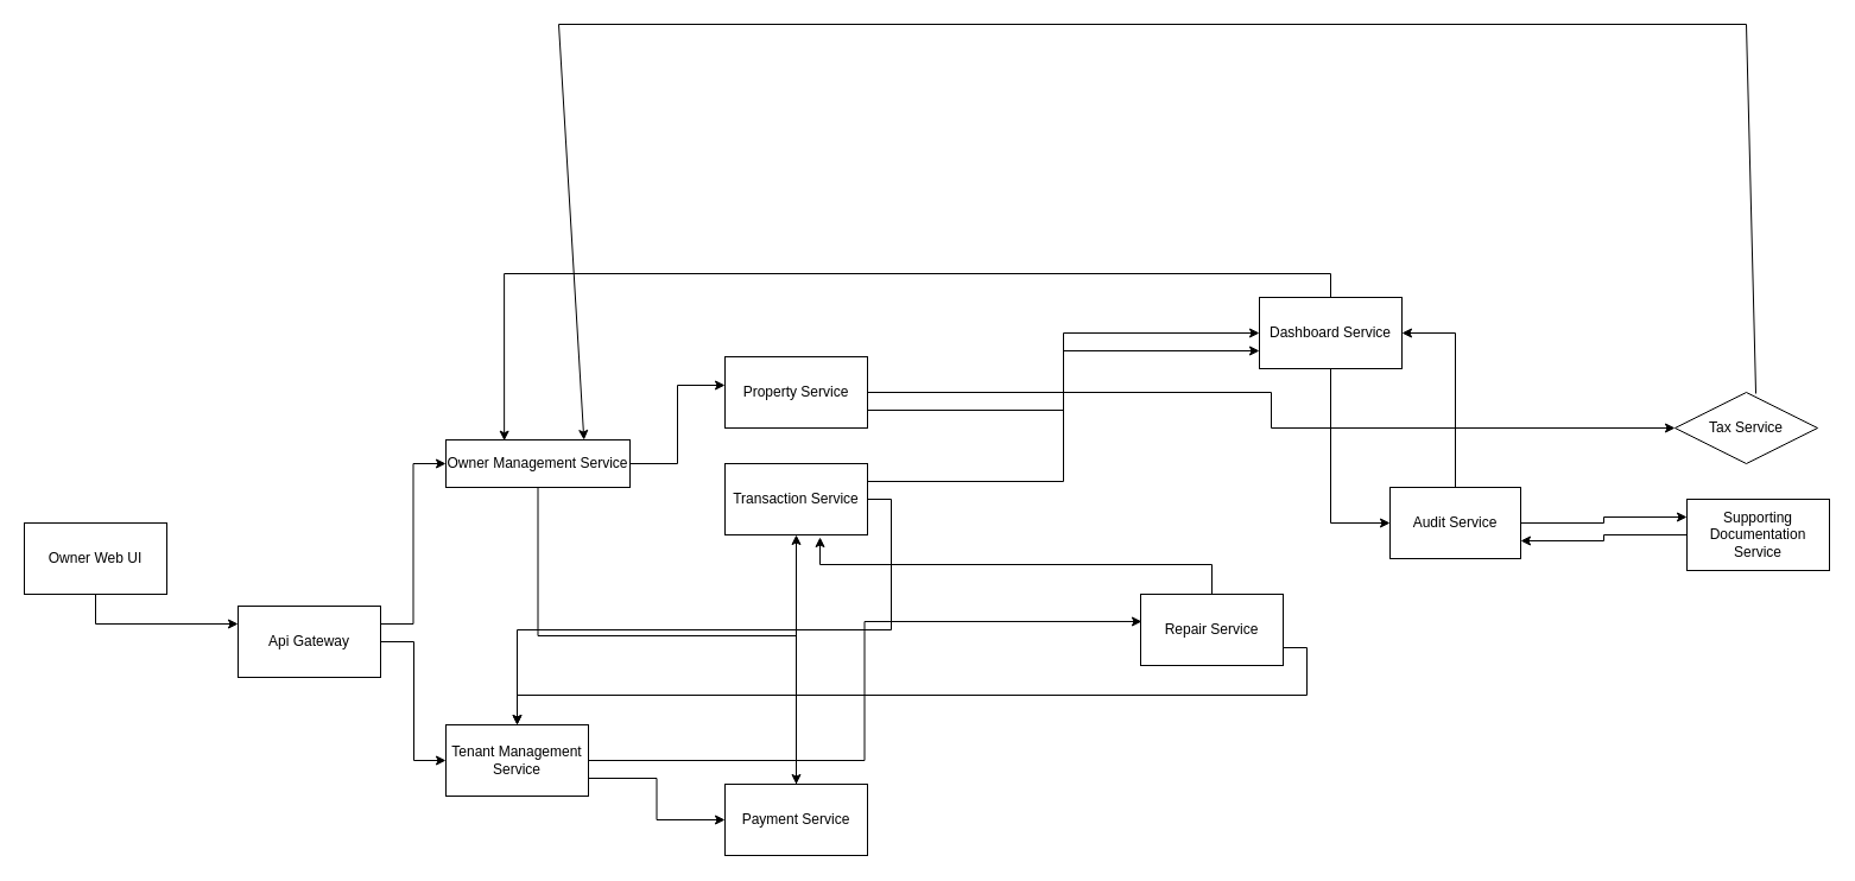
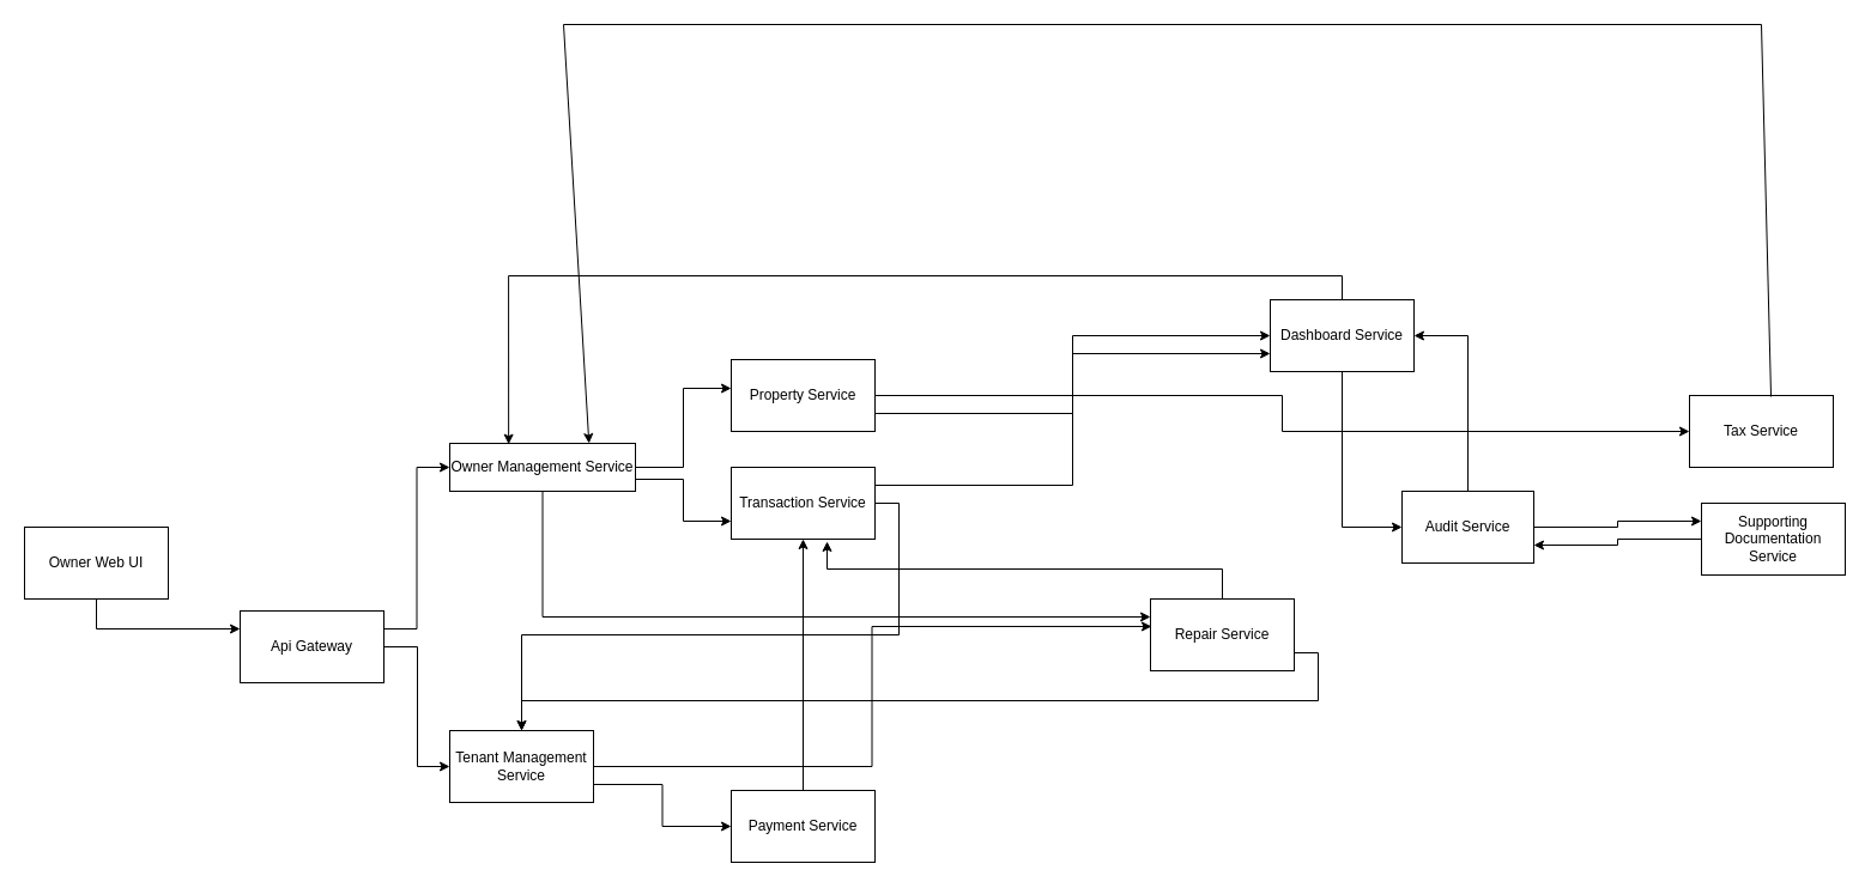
  <mxCell id="0" />
  <mxCell id="1" parent="0" />
  <mxCell id="2" style="edgeStyle=orthogonalEdgeStyle;rounded=0;orthogonalLoop=1;jettySize=auto;html=1;exitX=1;exitY=0.5;exitDx=0;exitDy=0;entryX=0;entryY=0.5;entryDx=0;entryDy=0;" edge="1" parent="1" source="4" target="7"><mxGeometry relative="1" as="geometry"><Array as="points"><mxPoint x="348" y="540" /><mxPoint x="348" y="640" /></Array></mxGeometry></mxCell>
  <mxCell id="3" style="edgeStyle=orthogonalEdgeStyle;rounded=0;orthogonalLoop=1;jettySize=auto;html=1;exitX=1;exitY=0.25;exitDx=0;exitDy=0;entryX=0;entryY=0.5;entryDx=0;entryDy=0;" edge="1" parent="1" source="4" target="11"><mxGeometry relative="1" as="geometry" /></mxCell>
  <mxCell id="4" value="Api Gateway&lt;br&gt;" style="rounded=0;whiteSpace=wrap;html=1;" vertex="1" parent="1"><mxGeometry x="200" y="510" width="120" height="60" as="geometry" /></mxCell>
  <mxCell id="5" style="edgeStyle=orthogonalEdgeStyle;rounded=0;orthogonalLoop=1;jettySize=auto;html=1;exitX=1;exitY=0.5;exitDx=0;exitDy=0;entryX=0.008;entryY=0.383;entryDx=0;entryDy=0;entryPerimeter=0;" edge="1" parent="1" source="7" target="28"><mxGeometry relative="1" as="geometry" /></mxCell>
  <mxCell id="6" style="edgeStyle=orthogonalEdgeStyle;rounded=0;orthogonalLoop=1;jettySize=auto;html=1;exitX=1;exitY=0.75;exitDx=0;exitDy=0;" edge="1" parent="1" source="7" target="30"><mxGeometry relative="1" as="geometry" /></mxCell>
  <mxCell id="7" value="Tenant Management Service&lt;br&gt;" style="rounded=0;whiteSpace=wrap;html=1;" vertex="1" parent="1"><mxGeometry x="375" y="610" width="120" height="60" as="geometry" /></mxCell>
  <mxCell id="8" style="edgeStyle=orthogonalEdgeStyle;rounded=0;orthogonalLoop=1;jettySize=auto;html=1;exitX=1;exitY=0.5;exitDx=0;exitDy=0;entryX=0;entryY=0.4;entryDx=0;entryDy=0;entryPerimeter=0;" edge="1" parent="1" source="11" target="16"><mxGeometry relative="1" as="geometry" /></mxCell>
- <mxCell id="9" style="edgeStyle=orthogonalEdgeStyle;rounded=0;orthogonalLoop=1;jettySize=auto;html=1;exitX=0.5;exitY=1;exitDx=0;exitDy=0;" edge="1" parent="1" source="11" target="30"><mxGeometry relative="1" as="geometry" /></mxCell>
+ <mxCell id="9" style="edgeStyle=orthogonalEdgeStyle;rounded=0;orthogonalLoop=1;jettySize=auto;html=1;exitX=0.5;exitY=1;exitDx=0;exitDy=0;entryX=0;entryY=0.25;entryDx=0;entryDy=0;" edge="1" parent="1" source="11" target="28"><mxGeometry relative="1" as="geometry" /></mxCell>
+ <mxCell id="10" style="edgeStyle=orthogonalEdgeStyle;rounded=0;orthogonalLoop=1;jettySize=auto;html=1;exitX=1;exitY=0.75;exitDx=0;exitDy=0;entryX=0;entryY=0.75;entryDx=0;entryDy=0;" edge="1" parent="1" source="11" target="19"><mxGeometry relative="1" as="geometry" /></mxCell>
  <mxCell id="11" value="Owner Management Service&lt;br&gt;" style="rounded=0;whiteSpace=wrap;html=1;" vertex="1" parent="1"><mxGeometry x="375" y="370" width="155" height="40" as="geometry" /></mxCell>
  <mxCell id="12" style="edgeStyle=orthogonalEdgeStyle;rounded=0;orthogonalLoop=1;jettySize=auto;html=1;exitX=0.5;exitY=1;exitDx=0;exitDy=0;entryX=0;entryY=0.25;entryDx=0;entryDy=0;" edge="1" parent="1" source="13" target="4"><mxGeometry relative="1" as="geometry" /></mxCell>
  <mxCell id="13" value="Owner Web UI&lt;br&gt;" style="rounded=0;whiteSpace=wrap;html=1;" vertex="1" parent="1"><mxGeometry x="20" y="440" width="120" height="60" as="geometry" /></mxCell>
  <mxCell id="14" style="edgeStyle=orthogonalEdgeStyle;rounded=0;orthogonalLoop=1;jettySize=auto;html=1;exitX=1;exitY=0.5;exitDx=0;exitDy=0;entryX=0;entryY=0.5;entryDx=0;entryDy=0;" edge="1" parent="1" source="16" target="20"><mxGeometry relative="1" as="geometry" /></mxCell>
  <mxCell id="15" style="edgeStyle=orthogonalEdgeStyle;rounded=0;orthogonalLoop=1;jettySize=auto;html=1;exitX=1;exitY=0.75;exitDx=0;exitDy=0;entryX=0;entryY=0.5;entryDx=0;entryDy=0;" edge="1" parent="1" source="16" target="23"><mxGeometry relative="1" as="geometry" /></mxCell>
  <mxCell id="16" value="Property Service&lt;br&gt;" style="rounded=0;whiteSpace=wrap;html=1;" vertex="1" parent="1"><mxGeometry x="610" y="300" width="120" height="60" as="geometry" /></mxCell>
  <mxCell id="17" style="edgeStyle=orthogonalEdgeStyle;rounded=0;orthogonalLoop=1;jettySize=auto;html=1;exitX=1;exitY=0.5;exitDx=0;exitDy=0;" edge="1" parent="1" source="19" target="7"><mxGeometry relative="1" as="geometry" /></mxCell>
  <mxCell id="18" style="edgeStyle=orthogonalEdgeStyle;rounded=0;orthogonalLoop=1;jettySize=auto;html=1;exitX=1;exitY=0.25;exitDx=0;exitDy=0;entryX=0;entryY=0.75;entryDx=0;entryDy=0;" edge="1" parent="1" source="19" target="23"><mxGeometry relative="1" as="geometry"><Array as="points"><mxPoint x="895" y="405" /><mxPoint x="895" y="295" /></Array></mxGeometry></mxCell>
  <mxCell id="19" value="Transaction Service" style="rounded=0;whiteSpace=wrap;html=1;" vertex="1" parent="1"><mxGeometry x="610" y="390" width="120" height="60" as="geometry" /></mxCell>
- <mxCell id="20" value="Tax Service" style="rhombus;whiteSpace=wrap;html=1;" vertex="1" parent="1"><mxGeometry x="1410" y="330" width="120" height="60" as="geometry" /></mxCell>
+ <mxCell id="20" value="Tax Service" style="rounded=0;whiteSpace=wrap;html=1;" vertex="1" parent="1"><mxGeometry x="1410" y="330" width="120" height="60" as="geometry" /></mxCell>
  <mxCell id="21" style="edgeStyle=orthogonalEdgeStyle;rounded=0;orthogonalLoop=1;jettySize=auto;html=1;exitX=0.5;exitY=0;exitDx=0;exitDy=0;entryX=0.317;entryY=0.017;entryDx=0;entryDy=0;entryPerimeter=0;" edge="1" parent="1" source="23" target="11"><mxGeometry relative="1" as="geometry" /></mxCell>
  <mxCell id="22" style="edgeStyle=orthogonalEdgeStyle;rounded=0;orthogonalLoop=1;jettySize=auto;html=1;exitX=0.5;exitY=1;exitDx=0;exitDy=0;entryX=0;entryY=0.5;entryDx=0;entryDy=0;" edge="1" parent="1" source="23" target="34"><mxGeometry relative="1" as="geometry" /></mxCell>
  <mxCell id="23" value="Dashboard Service" style="rounded=0;whiteSpace=wrap;html=1;" vertex="1" parent="1"><mxGeometry x="1060" y="250" width="120" height="60" as="geometry" /></mxCell>
  <mxCell id="24" style="edgeStyle=orthogonalEdgeStyle;rounded=0;orthogonalLoop=1;jettySize=auto;html=1;entryX=1;entryY=0.75;entryDx=0;entryDy=0;" edge="1" parent="1" source="25" target="34"><mxGeometry relative="1" as="geometry" /></mxCell>
  <mxCell id="25" value="Supporting Documentation Service" style="rounded=0;whiteSpace=wrap;html=1;" vertex="1" parent="1"><mxGeometry x="1420" y="420" width="120" height="60" as="geometry" /></mxCell>
  <mxCell id="26" style="edgeStyle=orthogonalEdgeStyle;rounded=0;orthogonalLoop=1;jettySize=auto;html=1;exitX=1;exitY=0.75;exitDx=0;exitDy=0;entryX=0.5;entryY=0;entryDx=0;entryDy=0;" edge="1" parent="1" source="28" target="7"><mxGeometry relative="1" as="geometry" /></mxCell>
  <mxCell id="27" style="edgeStyle=orthogonalEdgeStyle;rounded=0;orthogonalLoop=1;jettySize=auto;html=1;exitX=0.5;exitY=0;exitDx=0;exitDy=0;entryX=0.667;entryY=1.033;entryDx=0;entryDy=0;entryPerimeter=0;" edge="1" parent="1" source="28" target="19"><mxGeometry relative="1" as="geometry" /></mxCell>
  <mxCell id="28" value="Repair Service" style="rounded=0;whiteSpace=wrap;html=1;" vertex="1" parent="1"><mxGeometry x="960" y="500" width="120" height="60" as="geometry" /></mxCell>
  <mxCell id="29" style="edgeStyle=orthogonalEdgeStyle;rounded=0;orthogonalLoop=1;jettySize=auto;html=1;exitX=0.5;exitY=0;exitDx=0;exitDy=0;entryX=0.5;entryY=1;entryDx=0;entryDy=0;" edge="1" parent="1" source="30" target="19"><mxGeometry relative="1" as="geometry" /></mxCell>
  <mxCell id="30" value="Payment Service" style="rounded=0;whiteSpace=wrap;html=1;" vertex="1" parent="1"><mxGeometry x="610" y="660" width="120" height="60" as="geometry" /></mxCell>
  <mxCell id="31" value="" style="endArrow=classic;html=1;rounded=0;exitX=0.567;exitY=0.017;exitDx=0;exitDy=0;exitPerimeter=0;entryX=0.75;entryY=0;entryDx=0;entryDy=0;" edge="1" parent="1" source="20" target="11"><mxGeometry width="50" height="50" relative="1" as="geometry"><mxPoint x="870" y="310" as="sourcePoint" /><mxPoint x="460" y="380" as="targetPoint" /><Array as="points"><mxPoint x="1470" y="20" /><mxPoint x="470" y="20" /></Array></mxGeometry></mxCell>
  <mxCell id="32" style="edgeStyle=orthogonalEdgeStyle;rounded=0;orthogonalLoop=1;jettySize=auto;html=1;exitX=0.5;exitY=0;exitDx=0;exitDy=0;entryX=1;entryY=0.5;entryDx=0;entryDy=0;" edge="1" parent="1" source="34" target="23"><mxGeometry relative="1" as="geometry" /></mxCell>
  <mxCell id="33" style="edgeStyle=orthogonalEdgeStyle;rounded=0;orthogonalLoop=1;jettySize=auto;html=1;entryX=0;entryY=0.25;entryDx=0;entryDy=0;" edge="1" parent="1" source="34" target="25"><mxGeometry relative="1" as="geometry" /></mxCell>
  <mxCell id="34" value="Audit Service" style="rounded=0;whiteSpace=wrap;html=1;" vertex="1" parent="1"><mxGeometry x="1170" y="410" width="110" height="60" as="geometry" /></mxCell>
